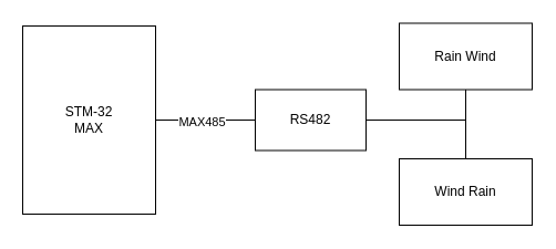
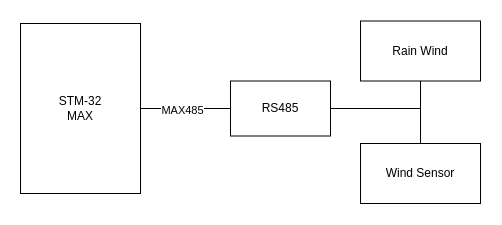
  <mxCell id="0" />
  <mxCell id="1" parent="0" />
  <mxCell id="2" style="edgeStyle=orthogonalEdgeStyle;rounded=0;orthogonalLoop=1;jettySize=auto;html=1;exitX=1;exitY=0.5;exitDx=0;exitDy=0;endArrow=none;endFill=0;" edge="1" parent="1" source="4"><mxGeometry relative="1" as="geometry"><mxPoint x="230" y="108" as="targetPoint" /></mxGeometry></mxCell>
  <mxCell id="3" value="MAX&lt;span style=&quot;background-color: light-dark(#ffffff, var(--ge-dark-color, #121212)); color: light-dark(rgb(0, 0, 0), rgb(255, 255, 255));&quot;&gt;485&lt;/span&gt;" style="edgeLabel;html=1;align=center;verticalAlign=middle;resizable=0;points=[];" vertex="1" connectable="0" parent="2"><mxGeometry x="-0.204" y="-1" relative="1" as="geometry"><mxPoint x="5" as="offset" /></mxGeometry></mxCell>
  <mxCell id="4" value="STM-32&lt;div&gt;MAX&lt;/div&gt;" style="rounded=0;whiteSpace=wrap;html=1;" vertex="1" parent="1"><mxGeometry x="20" y="23" width="120" height="170" as="geometry" /></mxCell>
- <mxCell id="5" value="RS482" style="rounded=0;whiteSpace=wrap;html=1;" vertex="1" parent="1"><mxGeometry x="230" y="80.5" width="100" height="55" as="geometry" /></mxCell>
+ <mxCell id="5" value="RS485" style="rounded=0;whiteSpace=wrap;html=1;" vertex="1" parent="1"><mxGeometry x="230" y="80.5" width="100" height="55" as="geometry" /></mxCell>
  <mxCell id="6" value="" style="endArrow=none;html=1;rounded=0;exitX=1;exitY=0.5;exitDx=0;exitDy=0;" edge="1" parent="1" source="5"><mxGeometry width="50" height="50" relative="1" as="geometry"><mxPoint x="160" y="163" as="sourcePoint" /><mxPoint x="420" y="108" as="targetPoint" /></mxGeometry></mxCell>
  <mxCell id="7" value="" style="edgeStyle=orthogonalEdgeStyle;rounded=0;orthogonalLoop=1;jettySize=auto;html=1;endArrow=none;endFill=0;" edge="1" parent="1" source="8" target="10"><mxGeometry relative="1" as="geometry" /></mxCell>
- <mxCell id="8" value="Wind Rain" style="rounded=0;whiteSpace=wrap;html=1;" vertex="1" parent="1"><mxGeometry x="360" y="143" width="120" height="60" as="geometry" /></mxCell>
+ <mxCell id="8" value="Wind Sensor" style="rounded=0;whiteSpace=wrap;html=1;" vertex="1" parent="1"><mxGeometry x="360" y="143" width="120" height="60" as="geometry" /></mxCell>
  <mxCell id="9" style="edgeStyle=orthogonalEdgeStyle;rounded=0;orthogonalLoop=1;jettySize=auto;html=1;exitX=0.5;exitY=1;exitDx=0;exitDy=0;endArrow=none;endFill=0;" edge="1" parent="1" source="10"><mxGeometry relative="1" as="geometry"><mxPoint x="420" y="113" as="targetPoint" /></mxGeometry></mxCell>
  <mxCell id="10" value="Rain Wind" style="rounded=0;whiteSpace=wrap;html=1;" vertex="1" parent="1"><mxGeometry x="360" y="20.5" width="120" height="60" as="geometry" /></mxCell>
